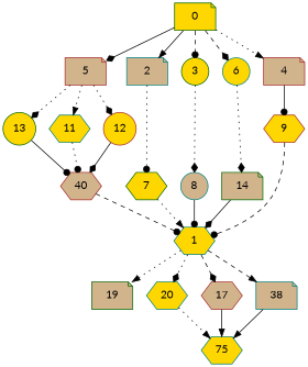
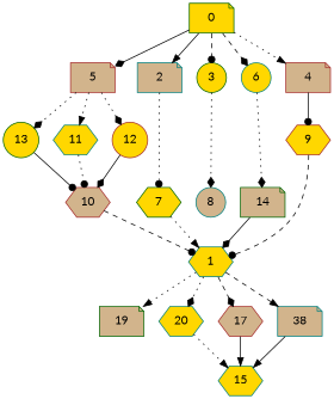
  digraph {
    "Duplicate states"=0
    GraphType=S_P
    "Max states in OPEN"=0
    Modes="120000ms; topo-ordered tasks, ; Pruning: task equivalence, fixed order ready list, ; F-value: ; Optimisation: best schedule length (SL) optimisation on equal, "
    NumberOfTasks=21
    "Pruned using list schedule length"=87509754
    "States removed from OPEN"=0
    TargetSystem="Homogeneous-2"
    "Time to schedule (ms)"=110922
    "Total idle time"=31
    "Total schedule length"=92
    "Total sequential time"=137
    "Total states created"=532906856
    fontname=Lato
    node ["Finish time"=39 Processor=0 "Start time"=39 Weight=9 color=teal fillcolor=gold fontname=Lato shape=hexagon style=filled]
    edge [Weight=13 arrowhead=diamond fontname=Lato style=dotted]
    0 ["Finish time"=9 "Start time"=0 color=darkgreen shape=note]
    5 ["Finish time"=16 "Start time"=9 Weight=7 color=brown fillcolor=tan shape=note]
    2 ["Finish time"=31 Processor=1 "Start time"=22 fillcolor=tan shape=note]
    3 [Processor=1 "Start time"=35 Weight=4 color=darkgreen shape=circle]
    6 ["Finish time"=22 Processor=1 "Start time"=13 shape=circle]
    4 ["Finish time"=26 "Start time"=16 Weight=10 color=brown fillcolor=tan shape=note]
    13 ["Start time"=32 Weight=7 color=darkgreen shape=circle]
    11 ["Finish time"=32 "Start time"=26 Weight=6]
    12 ["Finish time"=33 Processor=1 "Start time"=31 Weight=2 color=brown shape=circle]
    7 ["Finish time"=58 "Start time"=48 Weight=10 color=darkgreen]
    8 ["Finish time"=47 Processor=1 Weight=8 fillcolor=tan shape=circle]
    14 ["Finish time"=54 Processor=1 "Start time"=47 Weight=7 color=darkgreen fillcolor=tan shape=note]
    9 ["Finish time"=35 Processor=1 "Start time"=33 Weight=2 color=brown]
-   10 ["Finish time"=48 color=brown fillcolor=tan label=40]
+   10 ["Finish time"=48 color=brown fillcolor=tan]
    1 ["Finish time"=68 "Start time"=58 Weight=10]
    19 ["Finish time"=80 Processor=1 "Start time"=74 Weight=6 color=darkgreen fillcolor=tan shape=note]
    20 ["Finish time"=73 "Start time"=68 Weight=5]
    17 ["Finish time"=76 "Start time"=73 Weight=3 color=brown fillcolor=tan]
    n19 ["Finish time"=73 Processor=1 "Start time"=71 Weight=2 fillcolor=tan label=38 shape=note]
-   15 ["Finish time"=92 Processor=1 "Start time"=83 label=75]
+   15 ["Finish time"=92 Processor=1 "Start time"=83]
    0 -> 5 [Weight=12 style=solid]
    0 -> 2 [Weight=9 arrowhead=normal style=solid]
    0 -> 3 [Weight=7 arrowhead=dot style=dashed]
    0 -> 6 [Weight=4 style=dashed]
    0 -> 4 [arrowhead=normal]
    5 -> 13 [Weight=12]
    5 -> 11 [arrowhead=normal]
    5 -> 12 [Weight=7]
    2 -> 7 [arrowhead=dot]
    3 -> 8
    6 -> 14 [Weight=10]
    4 -> 9 [Weight=7 arrowhead=dot style=solid]
    13 -> 10 [arrowhead=dot style=solid]
    11 -> 10 [Weight=3 arrowhead=dot]
    12 -> 10 [Weight=6 style=solid]
    7 -> 1 [Weight=15 arrowhead=normal]
-   8 -> 1 [Weight=10 arrowhead=dot style=solid]
    14 -> 1 [Weight=4 style=solid]
    9 -> 1 [Weight=10 arrowhead=dot style=dashed]
    10 -> 1 [Weight=15 arrowhead=dot style=dashed]
    1 -> 19 [Weight=6 arrowhead=normal]
    1 -> 20 [Weight=3]
    1 -> 17 [Weight=10 style=dashed]
    1 -> n19 [Weight=3 arrowhead=normal style=dashed]
    20 -> 15 [Weight=10 arrowhead=normal]
    17 -> 15 [Weight=6 arrowhead=normal style=solid]
    n19 -> 15 [Weight=6 arrowhead=normal style=solid]
  }
